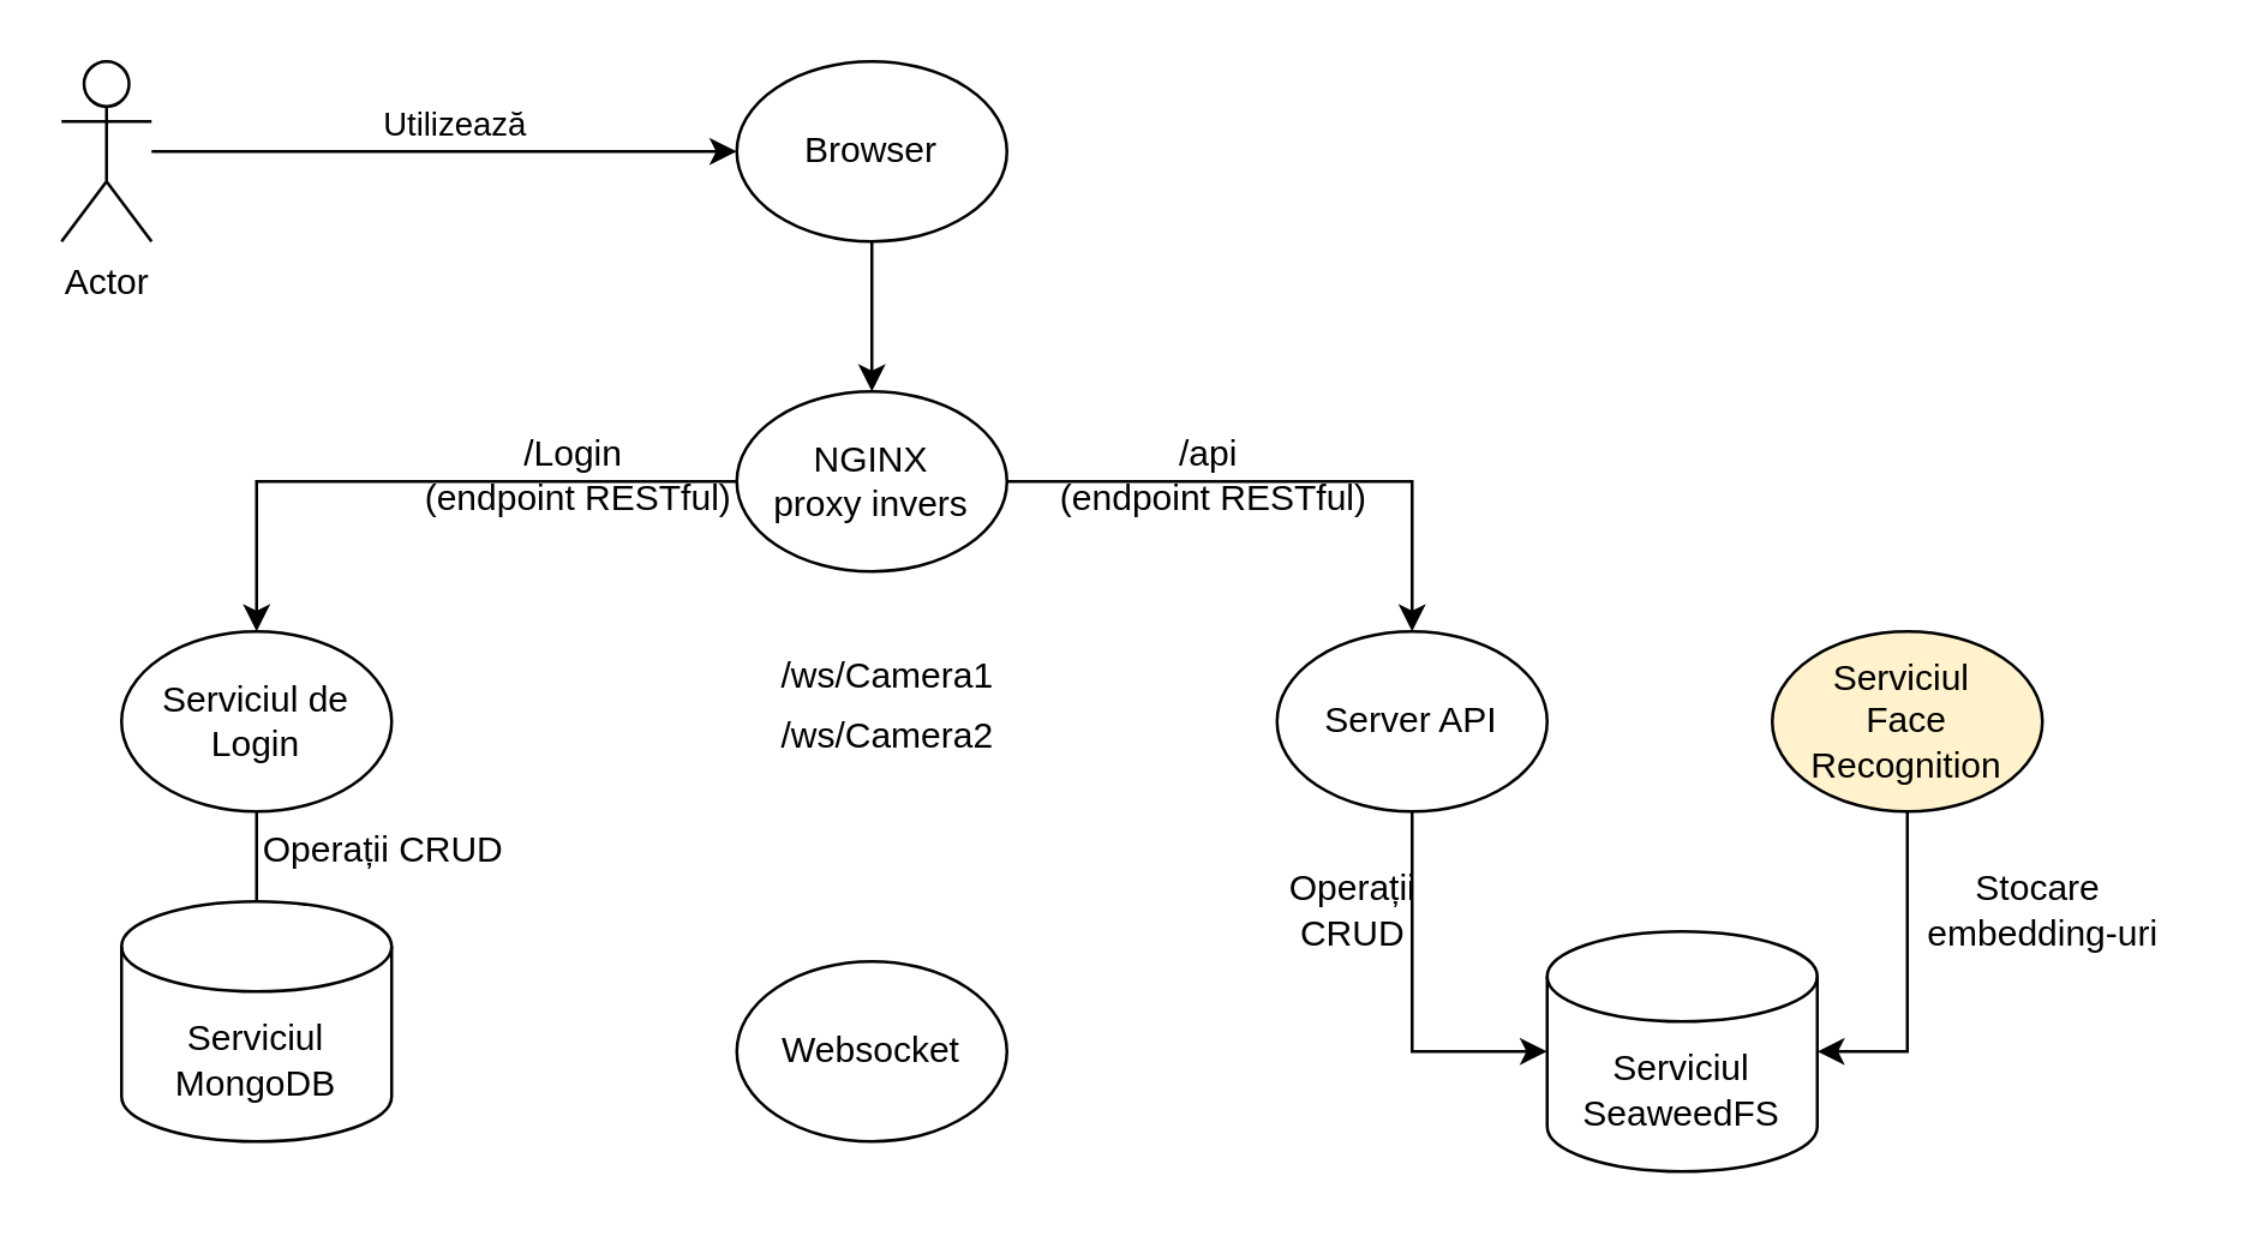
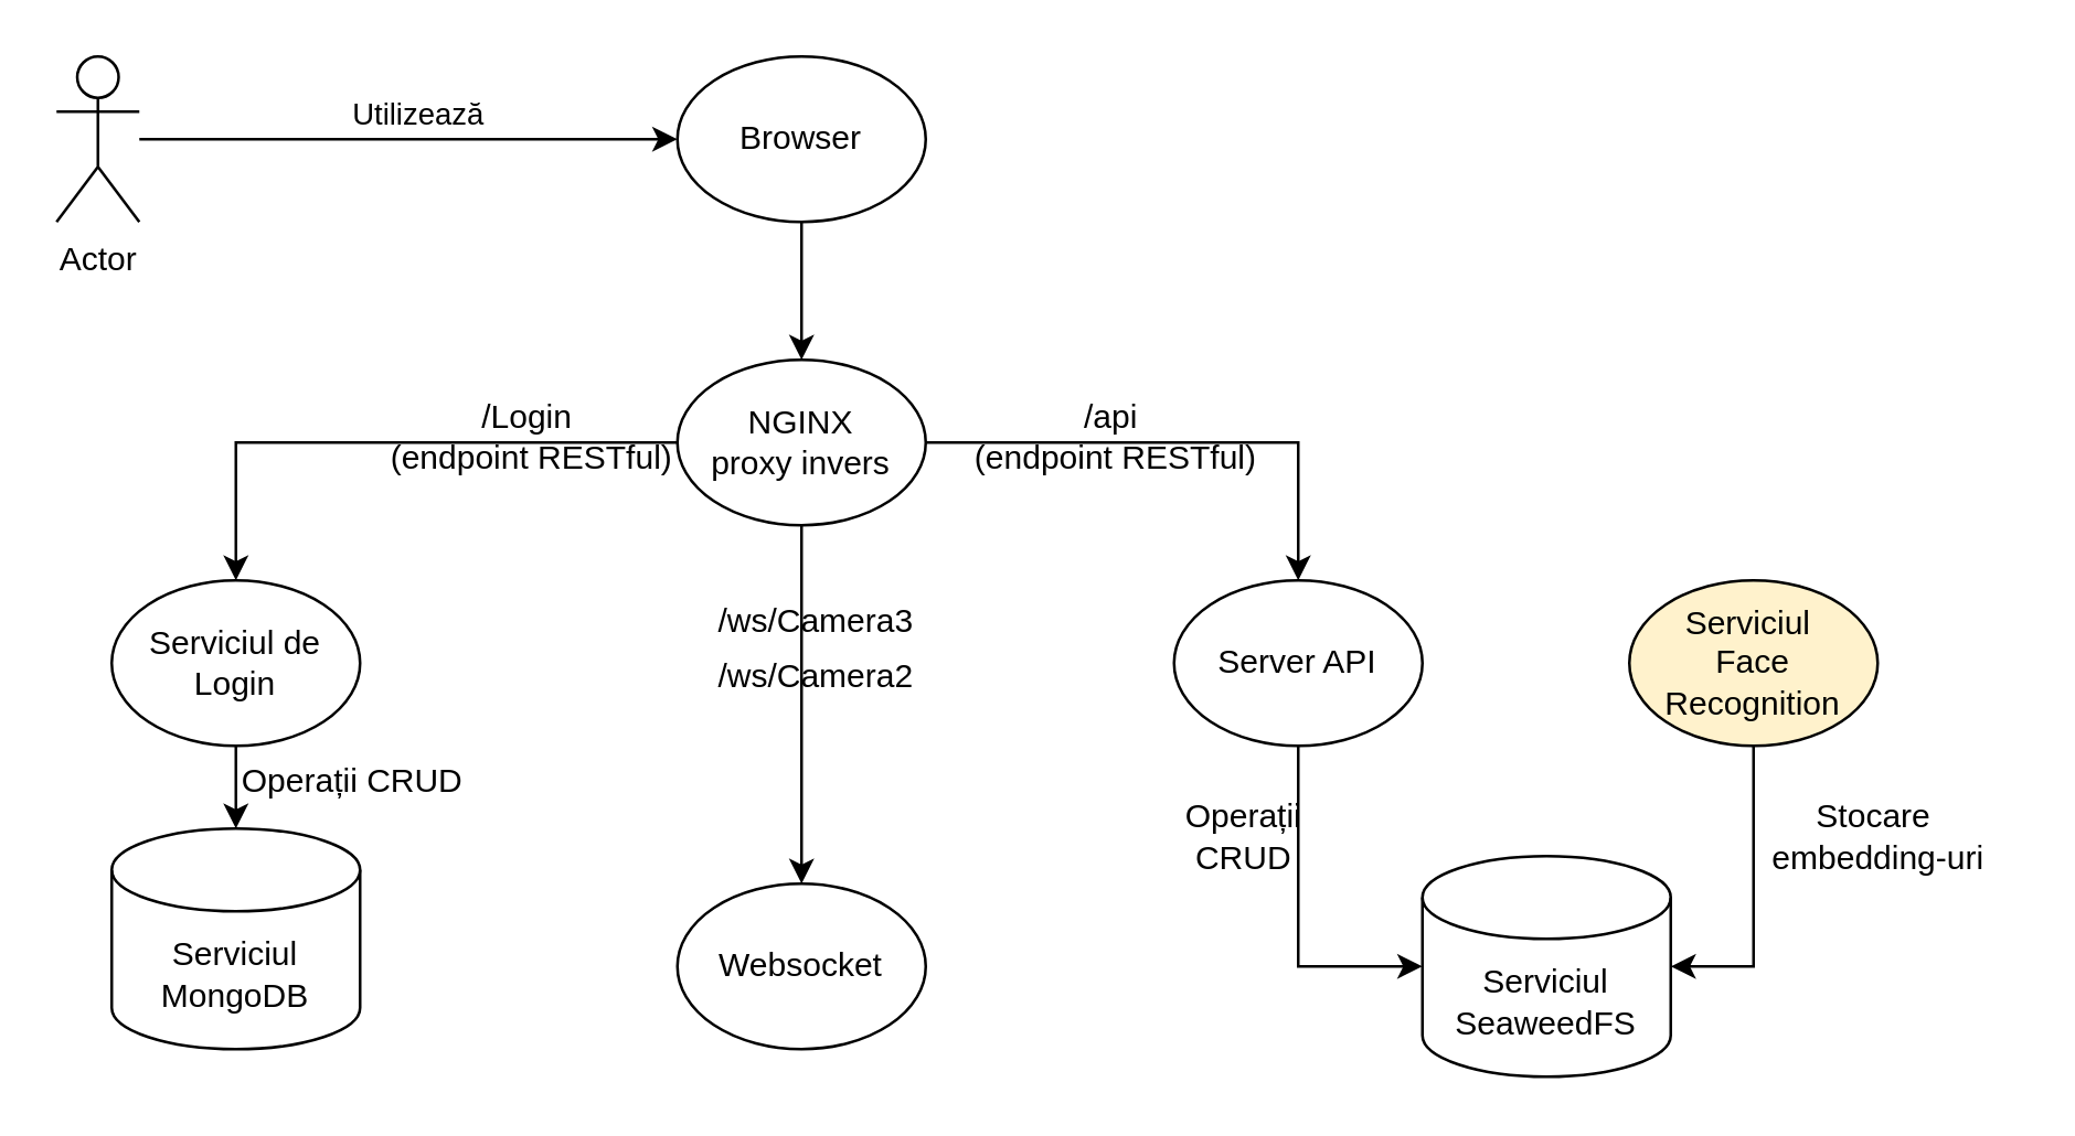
  <mxCell id="0" />
  <mxCell id="1" parent="0" />
  <mxCell id="2" style="edgeStyle=orthogonalEdgeStyle;rounded=0;orthogonalLoop=1;jettySize=auto;html=1;" edge="1" parent="1" source="4" target="6"><mxGeometry relative="1" as="geometry" /></mxCell>
  <mxCell id="3" value="Utilizează" style="edgeLabel;html=1;align=center;verticalAlign=middle;resizable=0;points=[];" vertex="1" connectable="0" parent="2"><mxGeometry x="-0.173" y="-1" relative="1" as="geometry"><mxPoint x="19" y="-11" as="offset" /></mxGeometry></mxCell>
  <mxCell id="4" value="Actor" style="shape=umlActor;verticalLabelPosition=bottom;verticalAlign=top;html=1;outlineConnect=0;" vertex="1" parent="1"><mxGeometry x="20" y="20" width="30" height="60" as="geometry" /></mxCell>
  <mxCell id="5" style="edgeStyle=orthogonalEdgeStyle;rounded=0;orthogonalLoop=1;jettySize=auto;html=1;" edge="1" parent="1" source="6" target="10"><mxGeometry relative="1" as="geometry" /></mxCell>
  <mxCell id="6" value="Browser" style="ellipse;whiteSpace=wrap;html=1;" vertex="1" parent="1"><mxGeometry x="245" y="20" width="90" height="60" as="geometry" /></mxCell>
+ <mxCell id="7" style="edgeStyle=orthogonalEdgeStyle;rounded=0;orthogonalLoop=1;jettySize=auto;html=1;entryX=0.5;entryY=0;entryDx=0;entryDy=0;" edge="1" parent="1" source="10" target="13"><mxGeometry relative="1" as="geometry" /></mxCell>
  <mxCell id="8" style="edgeStyle=orthogonalEdgeStyle;rounded=0;orthogonalLoop=1;jettySize=auto;html=1;entryX=0.5;entryY=0;entryDx=0;entryDy=0;" edge="1" parent="1" source="10" target="12"><mxGeometry relative="1" as="geometry" /></mxCell>
  <mxCell id="9" style="edgeStyle=orthogonalEdgeStyle;rounded=0;orthogonalLoop=1;jettySize=auto;html=1;" edge="1" parent="1" source="10" target="15"><mxGeometry relative="1" as="geometry" /></mxCell>
  <mxCell id="10" value="NGINX&lt;div&gt;proxy invers&lt;/div&gt;" style="ellipse;whiteSpace=wrap;html=1;" vertex="1" parent="1"><mxGeometry x="245" y="130" width="90" height="60" as="geometry" /></mxCell>
  <mxCell id="11" style="edgeStyle=orthogonalEdgeStyle;rounded=0;orthogonalLoop=1;jettySize=auto;html=1;entryX=0;entryY=0.5;entryDx=0;entryDy=0;" edge="1" parent="1" source="12" target="23"><mxGeometry relative="1" as="geometry" /></mxCell>
  <mxCell id="12" value="Server API" style="ellipse;whiteSpace=wrap;html=1;" vertex="1" parent="1"><mxGeometry x="425" y="210" width="90" height="60" as="geometry" /></mxCell>
  <mxCell id="13" value="Websocket" style="ellipse;whiteSpace=wrap;html=1;" vertex="1" parent="1"><mxGeometry x="245" y="320" width="90" height="60" as="geometry" /></mxCell>
- <mxCell id="14" style="edgeStyle=orthogonalEdgeStyle;rounded=0;orthogonalLoop=1;jettySize=auto;html=1;endArrow=none;" edge="1" parent="1" source="15" target="24"><mxGeometry relative="1" as="geometry" /></mxCell>
+ <mxCell id="14" style="edgeStyle=orthogonalEdgeStyle;rounded=0;orthogonalLoop=1;jettySize=auto;html=1;" edge="1" parent="1" source="15" target="24"><mxGeometry relative="1" as="geometry" /></mxCell>
  <mxCell id="15" value="Serviciul de Login" style="ellipse;whiteSpace=wrap;html=1;" vertex="1" parent="1"><mxGeometry x="40" y="210" width="90" height="60" as="geometry" /></mxCell>
  <mxCell id="16" value="&lt;span style=&quot;color: rgba(0, 0, 0, 0); font-family: monospace; font-size: 0px; text-align: start;&quot;&gt;%3CmxGraphModel%3E%3Croot%3E%3CmxCell%20id%3D%220%22%2F%3E%3CmxCell%20id%3D%221%22%20parent%3D%220%22%2F%3E%3CmxCell%20id%3D%222%22%20value%3D%22%26lt%3Bdiv%26gt%3B%2FLogin%26lt%3B%2Fdiv%26gt%3Bendpoint%22%20style%3D%22ellipse%3BwhiteSpace%3Dwrap%3Bhtml%3D1%3B%22%20vertex%3D%221%22%20parent%3D%221%22%3E%3CmxGeometry%20x%3D%22190%22%20y%3D%22270%22%20width%3D%2290%22%20height%3D%2260%22%20as%3D%22geometry%22%2F%3E%3C%2FmxCell%3E%3C%2Froot%3E%3C%2FmxGraphModel%3E&lt;/span&gt;" style="text;html=1;align=center;verticalAlign=middle;resizable=0;points=[];autosize=1;strokeColor=none;fillColor=none;" vertex="1" parent="1"><mxGeometry x="70" y="138" width="20" height="30" as="geometry" /></mxCell>
  <mxCell id="17" value="/Login&amp;nbsp;&lt;div&gt;(endpoint RESTful)&lt;/div&gt;" style="text;html=1;align=center;verticalAlign=middle;whiteSpace=wrap;rounded=0;" vertex="1" parent="1"><mxGeometry x="140" y="143" width="105" height="30" as="geometry" /></mxCell>
- <mxCell id="18" value="/ws/Camera1" style="text;html=1;align=center;verticalAlign=middle;resizable=0;points=[];autosize=1;strokeColor=none;fillColor=none;" vertex="1" parent="1"><mxGeometry x="250" y="210" width="90" height="30" as="geometry" /></mxCell>
+ <mxCell id="18" value="/ws/Camera3" style="text;html=1;align=center;verticalAlign=middle;resizable=0;points=[];autosize=1;strokeColor=none;fillColor=none;" vertex="1" parent="1"><mxGeometry x="250" y="210" width="90" height="30" as="geometry" /></mxCell>
  <mxCell id="19" value="/api&lt;div&gt;&amp;nbsp;(&lt;span style=&quot;background-color: transparent; color: light-dark(rgb(0, 0, 0), rgb(255, 255, 255));&quot;&gt;endpoint RESTful)&lt;/span&gt;&lt;/div&gt;" style="text;html=1;align=center;verticalAlign=middle;whiteSpace=wrap;rounded=0;rotation=0;" vertex="1" parent="1"><mxGeometry x="335" y="148" width="135" height="20" as="geometry" /></mxCell>
  <mxCell id="20" value="/ws/Camera2" style="text;html=1;align=center;verticalAlign=middle;resizable=0;points=[];autosize=1;strokeColor=none;fillColor=none;" vertex="1" parent="1"><mxGeometry x="250" y="230" width="90" height="30" as="geometry" /></mxCell>
  <mxCell id="21" style="edgeStyle=orthogonalEdgeStyle;rounded=0;orthogonalLoop=1;jettySize=auto;html=1;entryX=1;entryY=0.5;entryDx=0;entryDy=0;" edge="1" parent="1" source="22" target="23"><mxGeometry relative="1" as="geometry" /></mxCell>
  <mxCell id="22" value="Serviciul&amp;nbsp;&lt;div&gt;Face Recognition&lt;/div&gt;" style="ellipse;whiteSpace=wrap;html=1;fillColor=#fff2cc;" vertex="1" parent="1"><mxGeometry x="590" y="210" width="90" height="60" as="geometry" /></mxCell>
  <mxCell id="23" value="Serviciul SeaweedFS" style="whiteSpace=wrap;html=1;shape=cylinder3;boundedLbl=1;backgroundOutline=1;size=15;" vertex="1" parent="1"><mxGeometry x="515" y="310" width="90" height="80" as="geometry" /></mxCell>
  <mxCell id="24" value="Serviciul MongoDB" style="whiteSpace=wrap;html=1;shape=cylinder3;boundedLbl=1;backgroundOutline=1;size=15;" vertex="1" parent="1"><mxGeometry x="40" y="300" width="90" height="80" as="geometry" /></mxCell>
  <mxCell id="25" value="Operații&lt;br&gt;CRUD" style="text;html=1;align=center;verticalAlign=middle;resizable=0;points=[];autosize=1;strokeColor=none;fillColor=none;" vertex="1" parent="1"><mxGeometry x="415" y="283" width="70" height="40" as="geometry" /></mxCell>
  <mxCell id="26" value="Stocare&amp;nbsp;&lt;div&gt;embedding-uri&lt;/div&gt;" style="text;html=1;align=center;verticalAlign=middle;resizable=0;points=[];autosize=1;strokeColor=none;fillColor=none;" vertex="1" parent="1"><mxGeometry x="630" y="283" width="100" height="40" as="geometry" /></mxCell>
  <mxCell id="27" value="Operații CRUD" style="text;html=1;align=center;verticalAlign=middle;resizable=0;points=[];autosize=1;strokeColor=none;fillColor=none;" vertex="1" parent="1"><mxGeometry x="78" y="270" width="98" height="26" as="geometry" /></mxCell>
